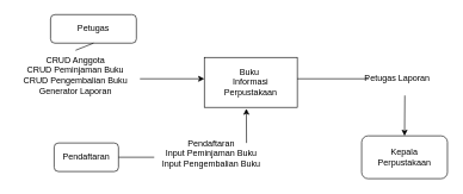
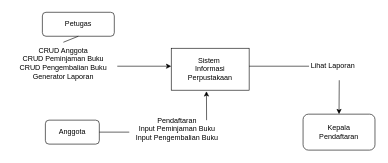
  <mxCell id="0" />
  <mxCell id="1" parent="0" />
- <mxCell id="2" value="Buku&amp;nbsp;&lt;div&gt;Informasi&lt;/div&gt;&lt;div&gt;Perpustakaan&lt;/div&gt;" style="rounded=0;whiteSpace=wrap;html=1;" vertex="1" parent="1"><mxGeometry x="285" y="80" width="130" height="70" as="geometry" /></mxCell>
+ <mxCell id="2" value="Sistem&amp;nbsp;&lt;div&gt;Informasi&lt;/div&gt;&lt;div&gt;Perpustakaan&lt;/div&gt;" style="rounded=0;whiteSpace=wrap;html=1;" vertex="1" parent="1"><mxGeometry x="285" y="80" width="130" height="70" as="geometry" /></mxCell>
  <mxCell id="3" value="Petugas" style="rounded=1;whiteSpace=wrap;html=1;" vertex="1" parent="1"><mxGeometry x="70" y="20" width="120" height="40" as="geometry" /></mxCell>
  <mxCell id="4" value="" style="endArrow=none;html=1;rounded=0;entryX=0.5;entryY=1;entryDx=0;entryDy=0;" edge="1" parent="1" target="3"><mxGeometry width="50" height="50" relative="1" as="geometry"><mxPoint x="105" y="70" as="sourcePoint" /><mxPoint x="105" y="20" as="targetPoint" /></mxGeometry></mxCell>
  <mxCell id="5" value="CRUD Anggota&lt;div&gt;CRUD Peminjaman Buku&lt;/div&gt;&lt;div&gt;CRUD Pengembalian Buku&lt;/div&gt;&lt;div&gt;Generator Laporan&lt;/div&gt;" style="text;html=1;align=center;verticalAlign=middle;whiteSpace=wrap;rounded=0;" vertex="1" parent="1"><mxGeometry x="20" y="90" width="170" height="30" as="geometry" /></mxCell>
  <mxCell id="6" value="" style="endArrow=classic;html=1;rounded=0;" edge="1" parent="1"><mxGeometry width="50" height="50" relative="1" as="geometry"><mxPoint x="195" y="110" as="sourcePoint" /><mxPoint x="285" y="110" as="targetPoint" /></mxGeometry></mxCell>
  <mxCell id="7" value="" style="endArrow=none;html=1;rounded=0;" edge="1" parent="1"><mxGeometry width="50" height="50" relative="1" as="geometry"><mxPoint x="415" y="110" as="sourcePoint" /><mxPoint x="515" y="110" as="targetPoint" /></mxGeometry></mxCell>
- <mxCell id="8" value="Petugas Laporan" style="text;html=1;align=center;verticalAlign=middle;whiteSpace=wrap;rounded=0;" vertex="1" parent="1"><mxGeometry x="505" y="90" width="100" height="40" as="geometry" /></mxCell>
+ <mxCell id="8" value="Lihat Laporan" style="text;html=1;align=center;verticalAlign=middle;whiteSpace=wrap;rounded=0;" vertex="1" parent="1"><mxGeometry x="505" y="90" width="100" height="40" as="geometry" /></mxCell>
  <mxCell id="9" value="" style="endArrow=classic;html=1;rounded=0;exitX=0.604;exitY=1.085;exitDx=0;exitDy=0;exitPerimeter=0;" edge="1" parent="1" source="8"><mxGeometry width="50" height="50" relative="1" as="geometry"><mxPoint x="355" y="250" as="sourcePoint" /><mxPoint x="565" y="190" as="targetPoint" /></mxGeometry></mxCell>
- <mxCell id="10" value="Kepala&lt;div&gt;Perpustakaan&lt;/div&gt;" style="rounded=1;whiteSpace=wrap;html=1;" vertex="1" parent="1"><mxGeometry x="505" y="190" width="120" height="60" as="geometry" /></mxCell>
+ <mxCell id="10" value="Kepala&lt;div&gt;Pendaftaran&lt;/div&gt;" style="rounded=1;whiteSpace=wrap;html=1;" vertex="1" parent="1"><mxGeometry x="505" y="190" width="120" height="60" as="geometry" /></mxCell>
  <mxCell id="11" value="" style="endArrow=classic;html=1;rounded=0;entryX=0.452;entryY=1.026;entryDx=0;entryDy=0;entryPerimeter=0;" edge="1" parent="1" target="2"><mxGeometry width="50" height="50" relative="1" as="geometry"><mxPoint x="344" y="200" as="sourcePoint" /><mxPoint x="405" y="200" as="targetPoint" /></mxGeometry></mxCell>
  <mxCell id="12" value="Pendaftaran&lt;div&gt;Input Peminjaman Buku&lt;/div&gt;&lt;div&gt;Input Pengembalian Buku&lt;/div&gt;" style="text;html=1;align=center;verticalAlign=middle;whiteSpace=wrap;rounded=0;" vertex="1" parent="1"><mxGeometry x="225" y="200" width="140" height="30" as="geometry" /></mxCell>
- <mxCell id="13" value="Pendaftaran" style="rounded=1;whiteSpace=wrap;html=1;" vertex="1" parent="1"><mxGeometry x="75" y="200" width="90" height="40" as="geometry" /></mxCell>
+ <mxCell id="13" value="Anggota" style="rounded=1;whiteSpace=wrap;html=1;" vertex="1" parent="1"><mxGeometry x="75" y="200" width="90" height="40" as="geometry" /></mxCell>
  <mxCell id="14" value="" style="endArrow=none;html=1;rounded=0;" edge="1" parent="1"><mxGeometry width="50" height="50" relative="1" as="geometry"><mxPoint x="165" y="220" as="sourcePoint" /><mxPoint x="215" y="220" as="targetPoint" /></mxGeometry></mxCell>
